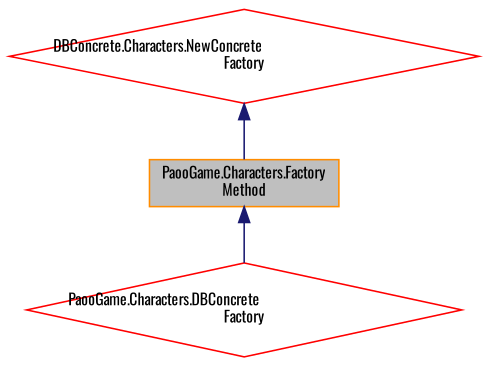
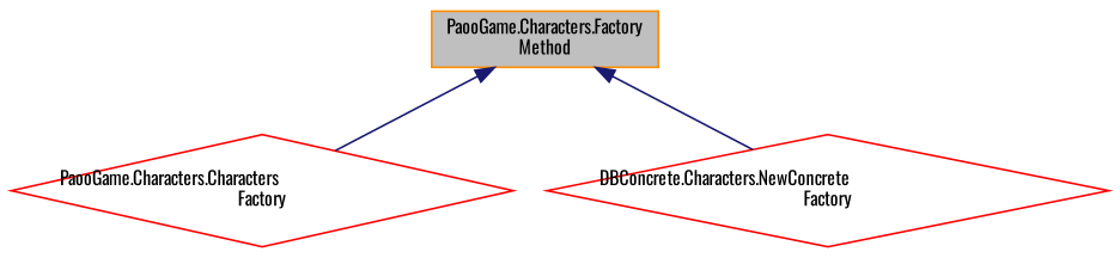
  digraph {
    fontname=Oswald
    node [color=red fillcolor=white fontname=Oswald fontsize=10 shape=diamond style=filled]
    edge [color=midnightblue dir=back fontname=Oswald fontsize=10 labelfontname=Helvetica labelfontsize=10 style=solid]
    n1 [color=darkorange fillcolor=grey75 fontcolor=black height=0.2 label="PaooGame.Characters.Factory\lMethod" shape=box width=0.4]
-   n2 [height=0.2 label="PaooGame.Characters.DBConcrete\lFactory" width=0.4]
+   n2 [height=0.2 label="PaooGame.Characters.Characters\lFactory" width=0.4]
    n3 [height=0.2 label="DBConcrete.Characters.NewConcrete\lFactory" width=0.4]
    n1 -> n2
-   n3 -> n1
+   n1 -> n3
  }
